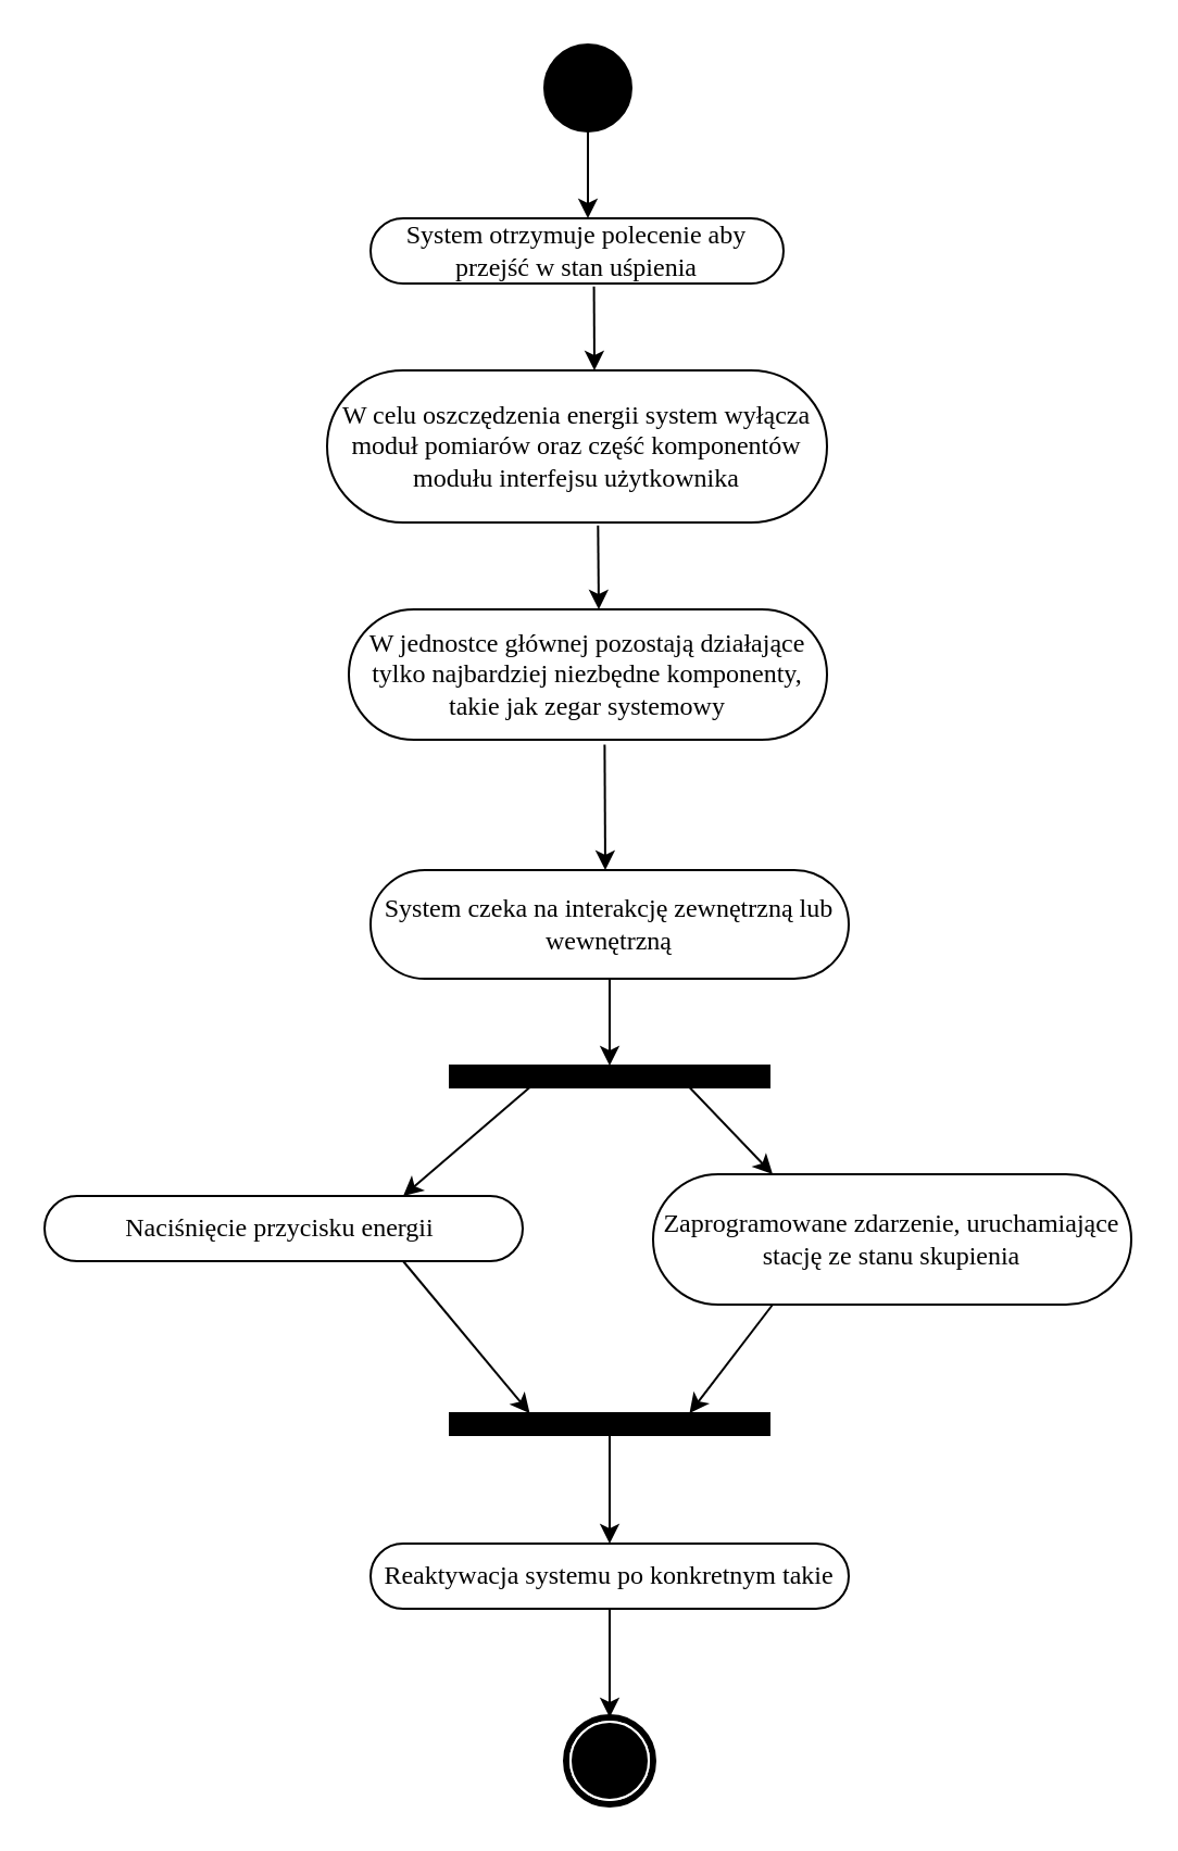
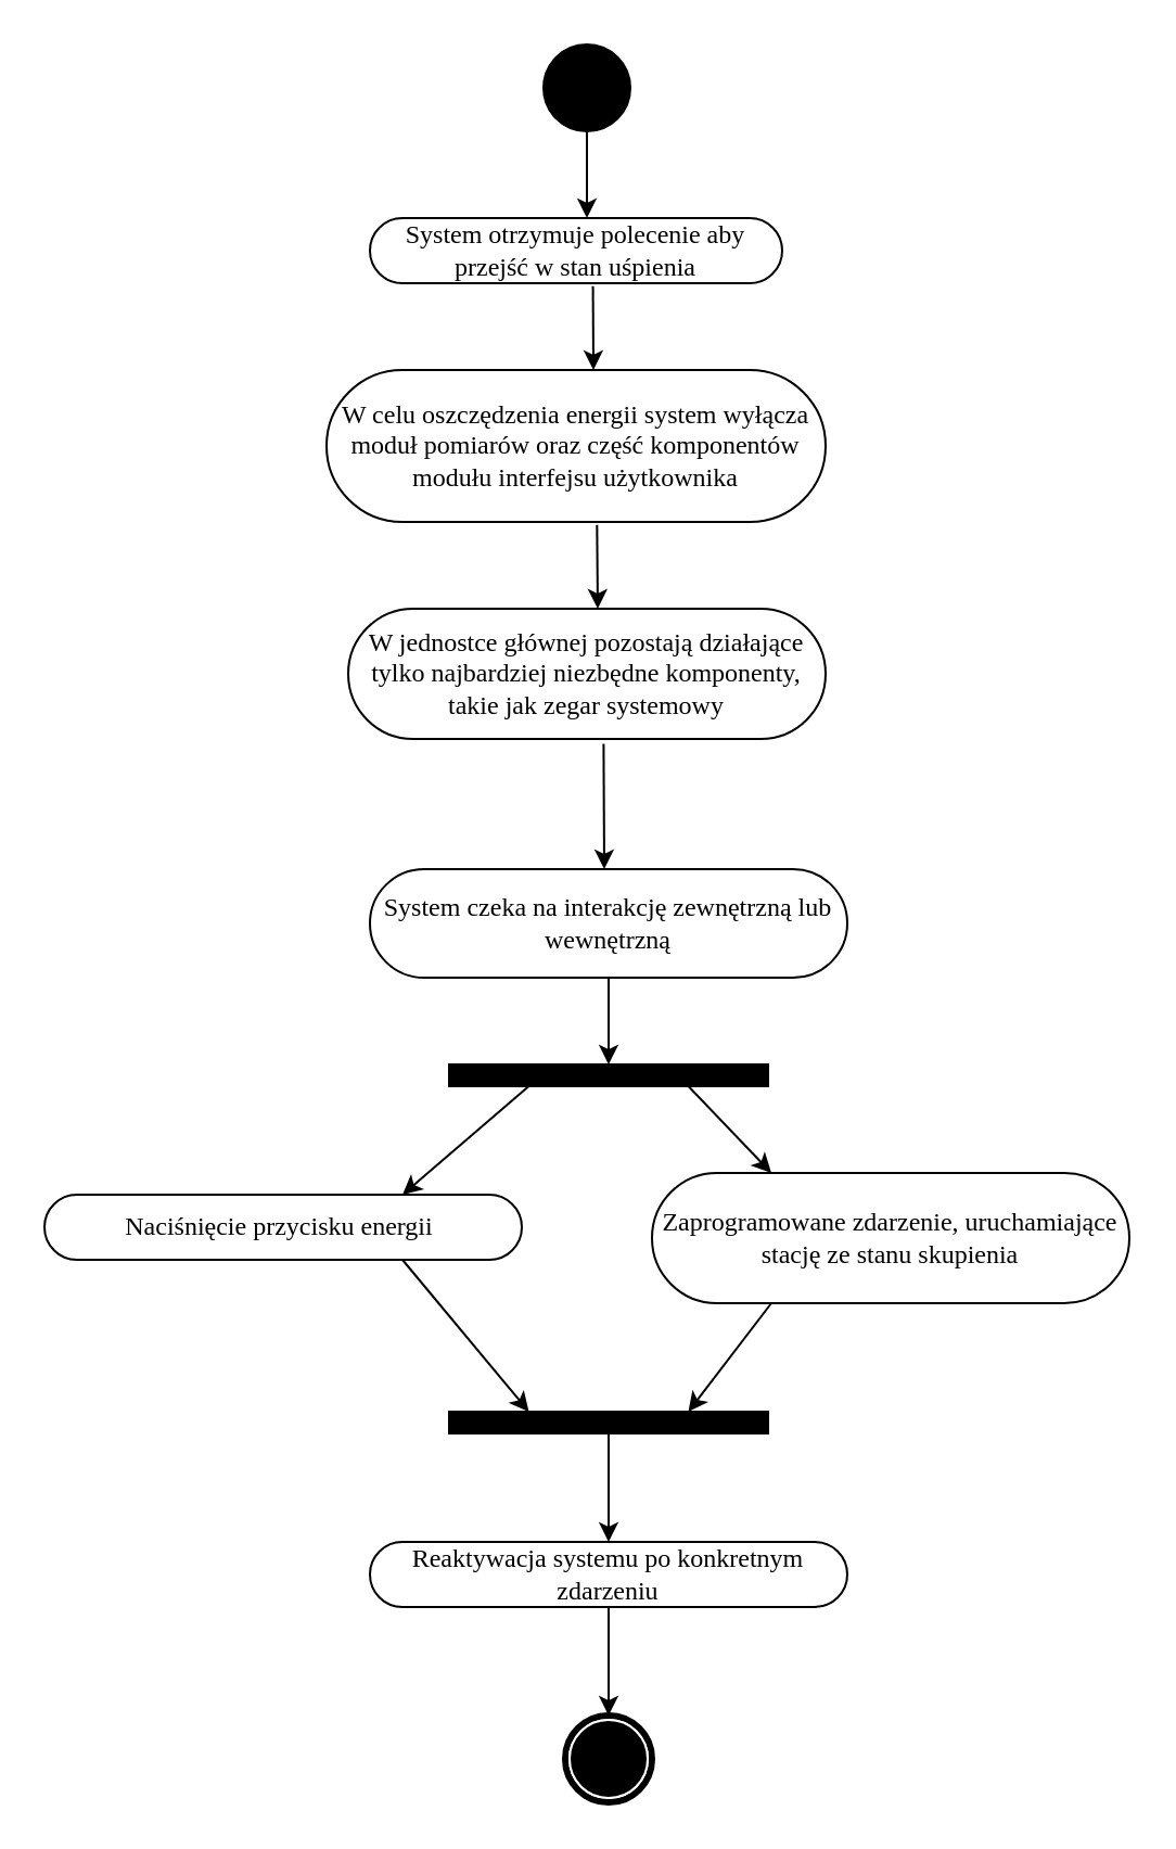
  <mxCell id="0" />
  <mxCell id="1" parent="0" />
  <mxCell id="2" value="" style="ellipse;whiteSpace=wrap;html=1;rounded=0;shadow=0;comic=0;labelBackgroundColor=none;strokeWidth=1;fillColor=#000000;fontFamily=Verdana;fontSize=12;align=center;" vertex="1" parent="1"><mxGeometry x="250" y="20" width="40" height="40" as="geometry" /></mxCell>
  <mxCell id="3" value="System otrzymuje polecenie aby przejść w stan uśpienia" style="rounded=1;whiteSpace=wrap;html=1;shadow=0;comic=0;labelBackgroundColor=none;strokeWidth=1;fontFamily=Verdana;fontSize=12;align=center;arcSize=50;" vertex="1" parent="1"><mxGeometry x="170" y="100" width="190" height="30" as="geometry" /></mxCell>
  <mxCell id="4" value="" style="endArrow=classic;html=1;rounded=0;exitX=0.5;exitY=1;exitDx=0;exitDy=0;" edge="1" parent="1" source="2"><mxGeometry width="50" height="50" relative="1" as="geometry"><mxPoint x="210" y="270" as="sourcePoint" /><mxPoint x="270" y="100" as="targetPoint" /></mxGeometry></mxCell>
  <mxCell id="5" value="" style="whiteSpace=wrap;html=1;rounded=0;shadow=0;comic=0;labelBackgroundColor=none;strokeWidth=1;fillColor=#000000;fontFamily=Verdana;fontSize=12;align=center;rotation=0;" vertex="1" parent="1"><mxGeometry x="206.5" y="490" width="147" height="10" as="geometry" /></mxCell>
  <mxCell id="6" value="" style="endArrow=classic;html=1;rounded=0;exitX=0.541;exitY=1.046;exitDx=0;exitDy=0;exitPerimeter=0;" edge="1" parent="1" source="3"><mxGeometry width="50" height="50" relative="1" as="geometry"><mxPoint x="290" y="380" as="sourcePoint" /><mxPoint x="273" y="170" as="targetPoint" /></mxGeometry></mxCell>
  <mxCell id="7" value="W celu oszczędzenia energii system wyłącza moduł pomiarów oraz część komponentów modułu interfejsu użytkownika" style="rounded=1;whiteSpace=wrap;html=1;shadow=0;comic=0;labelBackgroundColor=none;strokeWidth=1;fontFamily=Verdana;fontSize=12;align=center;arcSize=50;" vertex="1" parent="1"><mxGeometry x="150" y="170" width="230" height="70" as="geometry" /></mxCell>
  <mxCell id="8" value="" style="endArrow=classic;html=1;rounded=0;exitX=0.542;exitY=1.02;exitDx=0;exitDy=0;exitPerimeter=0;" edge="1" parent="1" source="7"><mxGeometry width="50" height="50" relative="1" as="geometry"><mxPoint x="350" y="390" as="sourcePoint" /><mxPoint x="275" y="280" as="targetPoint" /></mxGeometry></mxCell>
  <mxCell id="9" value="W jednostce głównej pozostają działające tylko najbardziej niezbędne komponenty, takie jak zegar systemowy" style="rounded=1;whiteSpace=wrap;html=1;shadow=0;comic=0;labelBackgroundColor=none;strokeWidth=1;fontFamily=Verdana;fontSize=12;align=center;arcSize=50;" vertex="1" parent="1"><mxGeometry x="160" y="280" width="220" height="60" as="geometry" /></mxCell>
  <mxCell id="10" value="" style="endArrow=classic;html=1;rounded=0;exitX=0.535;exitY=1.038;exitDx=0;exitDy=0;exitPerimeter=0;" edge="1" parent="1" source="9"><mxGeometry width="50" height="50" relative="1" as="geometry"><mxPoint x="230" y="490" as="sourcePoint" /><mxPoint x="278" y="400" as="targetPoint" /></mxGeometry></mxCell>
  <mxCell id="11" value="System czeka na interakcję zewnętrzną lub wewnętrzną" style="rounded=1;whiteSpace=wrap;html=1;shadow=0;comic=0;labelBackgroundColor=none;strokeWidth=1;fontFamily=Verdana;fontSize=12;align=center;arcSize=50;" vertex="1" parent="1"><mxGeometry x="170" y="400" width="220" height="50" as="geometry" /></mxCell>
  <mxCell id="12" value="" style="endArrow=classic;html=1;rounded=0;exitX=0.5;exitY=1;exitDx=0;exitDy=0;" edge="1" parent="1" source="11"><mxGeometry width="50" height="50" relative="1" as="geometry"><mxPoint x="300" y="660" as="sourcePoint" /><mxPoint x="280" y="490" as="targetPoint" /></mxGeometry></mxCell>
  <mxCell id="13" value="Naciśnięcie przycisku energii&amp;nbsp;" style="rounded=1;whiteSpace=wrap;html=1;shadow=0;comic=0;labelBackgroundColor=none;strokeWidth=1;fontFamily=Verdana;fontSize=12;align=center;arcSize=50;" vertex="1" parent="1"><mxGeometry x="20" y="550" width="220" height="30" as="geometry" /></mxCell>
  <mxCell id="14" value="Zaprogramowane zdarzenie, uruchamiające stację ze stanu skupienia" style="rounded=1;whiteSpace=wrap;html=1;shadow=0;comic=0;labelBackgroundColor=none;strokeWidth=1;fontFamily=Verdana;fontSize=12;align=center;arcSize=50;" vertex="1" parent="1"><mxGeometry x="300" y="540" width="220" height="60" as="geometry" /></mxCell>
  <mxCell id="15" value="" style="endArrow=classic;html=1;rounded=0;exitX=0.25;exitY=1;exitDx=0;exitDy=0;entryX=0.75;entryY=0;entryDx=0;entryDy=0;" edge="1" parent="1" source="5" target="13"><mxGeometry width="50" height="50" relative="1" as="geometry"><mxPoint x="150" y="670" as="sourcePoint" /><mxPoint x="200" y="620" as="targetPoint" /></mxGeometry></mxCell>
  <mxCell id="16" value="" style="endArrow=classic;html=1;rounded=0;exitX=0.75;exitY=1;exitDx=0;exitDy=0;entryX=0.25;entryY=0;entryDx=0;entryDy=0;" edge="1" parent="1" source="5" target="14"><mxGeometry width="50" height="50" relative="1" as="geometry"><mxPoint x="330" y="670" as="sourcePoint" /><mxPoint x="380" y="620" as="targetPoint" /></mxGeometry></mxCell>
  <mxCell id="17" value="" style="whiteSpace=wrap;html=1;rounded=0;shadow=0;comic=0;labelBackgroundColor=none;strokeWidth=1;fillColor=#000000;fontFamily=Verdana;fontSize=12;align=center;rotation=0;" vertex="1" parent="1"><mxGeometry x="206.5" y="650" width="147" height="10" as="geometry" /></mxCell>
  <mxCell id="18" value="" style="endArrow=classic;html=1;rounded=0;exitX=0.75;exitY=1;exitDx=0;exitDy=0;entryX=0.25;entryY=0;entryDx=0;entryDy=0;" edge="1" parent="1" source="13" target="17"><mxGeometry width="50" height="50" relative="1" as="geometry"><mxPoint x="90" y="680" as="sourcePoint" /><mxPoint x="140" y="630" as="targetPoint" /></mxGeometry></mxCell>
  <mxCell id="19" value="" style="endArrow=classic;html=1;rounded=0;exitX=0.25;exitY=1;exitDx=0;exitDy=0;entryX=0.75;entryY=0;entryDx=0;entryDy=0;" edge="1" parent="1" source="14" target="17"><mxGeometry width="50" height="50" relative="1" as="geometry"><mxPoint x="60" y="730" as="sourcePoint" /><mxPoint x="110" y="680" as="targetPoint" /></mxGeometry></mxCell>
  <mxCell id="20" value="" style="endArrow=classic;html=1;rounded=0;exitX=0.5;exitY=1;exitDx=0;exitDy=0;" edge="1" parent="1" source="17"><mxGeometry width="50" height="50" relative="1" as="geometry"><mxPoint x="250" y="830" as="sourcePoint" /><mxPoint x="280" y="710" as="targetPoint" /></mxGeometry></mxCell>
- <mxCell id="21" value="Reaktywacja systemu po konkretnym takie" style="rounded=1;whiteSpace=wrap;html=1;shadow=0;comic=0;labelBackgroundColor=none;strokeWidth=1;fontFamily=Verdana;fontSize=12;align=center;arcSize=50;" vertex="1" parent="1"><mxGeometry x="170" y="710" width="220" height="30" as="geometry" /></mxCell>
+ <mxCell id="21" value="Reaktywacja systemu po konkretnym zdarzeniu" style="rounded=1;whiteSpace=wrap;html=1;shadow=0;comic=0;labelBackgroundColor=none;strokeWidth=1;fontFamily=Verdana;fontSize=12;align=center;arcSize=50;" vertex="1" parent="1"><mxGeometry x="170" y="710" width="220" height="30" as="geometry" /></mxCell>
  <mxCell id="22" value="" style="endArrow=classic;html=1;rounded=0;exitX=0.5;exitY=1;exitDx=0;exitDy=0;" edge="1" parent="1" source="21"><mxGeometry width="50" height="50" relative="1" as="geometry"><mxPoint x="290" y="840" as="sourcePoint" /><mxPoint x="280" y="790" as="targetPoint" /></mxGeometry></mxCell>
  <mxCell id="23" value="" style="shape=mxgraph.bpmn.shape;html=1;verticalLabelPosition=bottom;labelBackgroundColor=#ffffff;verticalAlign=top;perimeter=ellipsePerimeter;outline=end;symbol=terminate;rounded=0;shadow=0;comic=0;strokeWidth=1;fontFamily=Verdana;fontSize=12;align=center;" vertex="1" parent="1"><mxGeometry x="260" y="790" width="40" height="40" as="geometry" /></mxCell>
